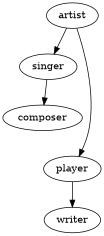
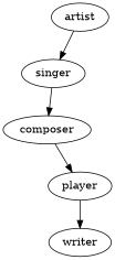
  digraph {
    artist
    singer
    player
    composer
    writer
    artist -> singer
-   artist -> player
+   composer -> player
    singer -> composer
    player -> writer
  }
